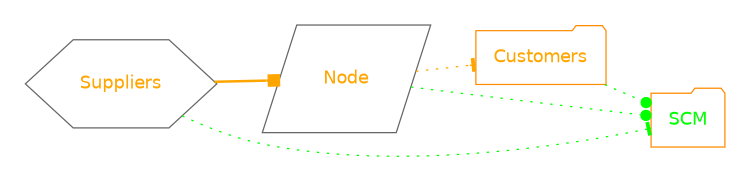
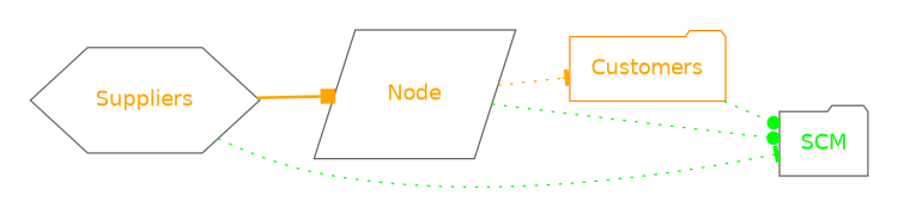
  digraph {
    rankdir=LR
    fontname="DejaVu Sans"
    node [color=gray40 fontcolor=orange fontname="DejaVu Sans" margin=0.2 shape=folder]
    edge [color=green fontcolor=orange fontname="DejaVu Sans" style=dotted arrowhead=tee]
    n1 [label=Suppliers shape=hexagon]
    n2 [label="Node" shape=parallelogram]
    n3 [color=darkorange label=Customers]
-   SCM [color=darkorange fontcolor=green]
+   SCM [fontcolor=green]
    subgraph cluster_1 {
      color=transparent
      n1
      n2
      n3
    }
    subgraph cluster_2 {
      color=transparent
      SCM
    }
    n1 -> n2 [color=orange style=bold arrowhead=box]
    n1 -> SCM
    n2 -> n3 [color=orange]
    n2 -> SCM [arrowhead=dot]
    n3 -> SCM [arrowhead=dot]
  }
